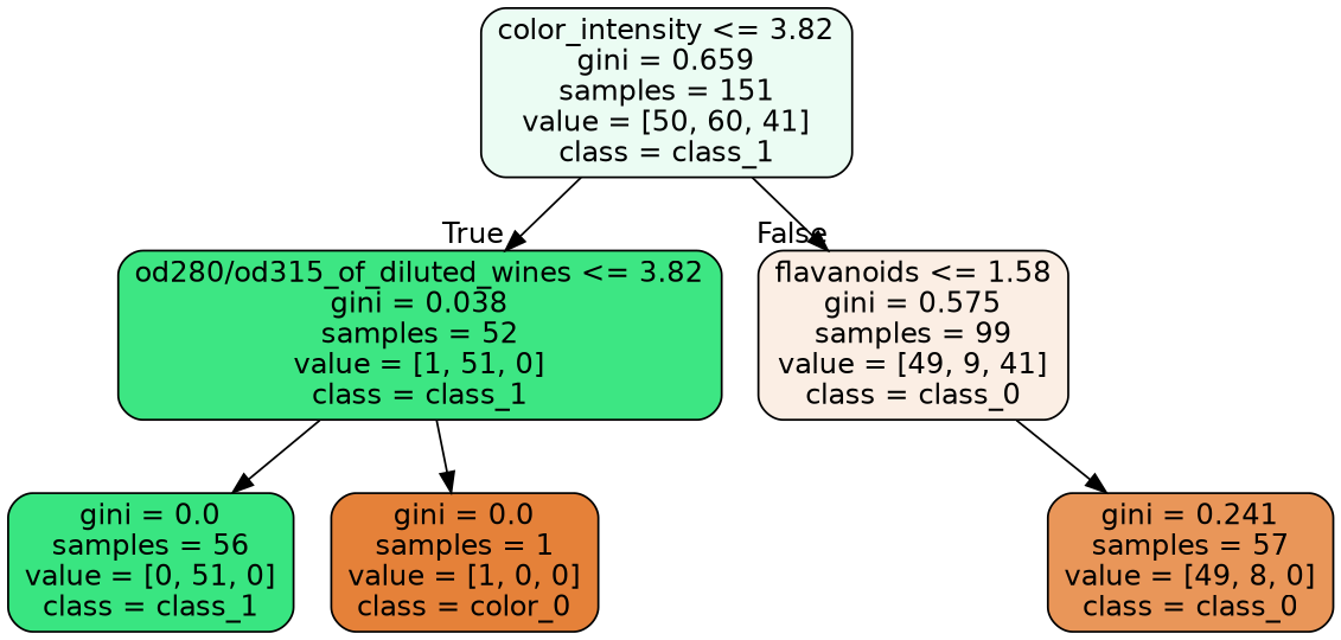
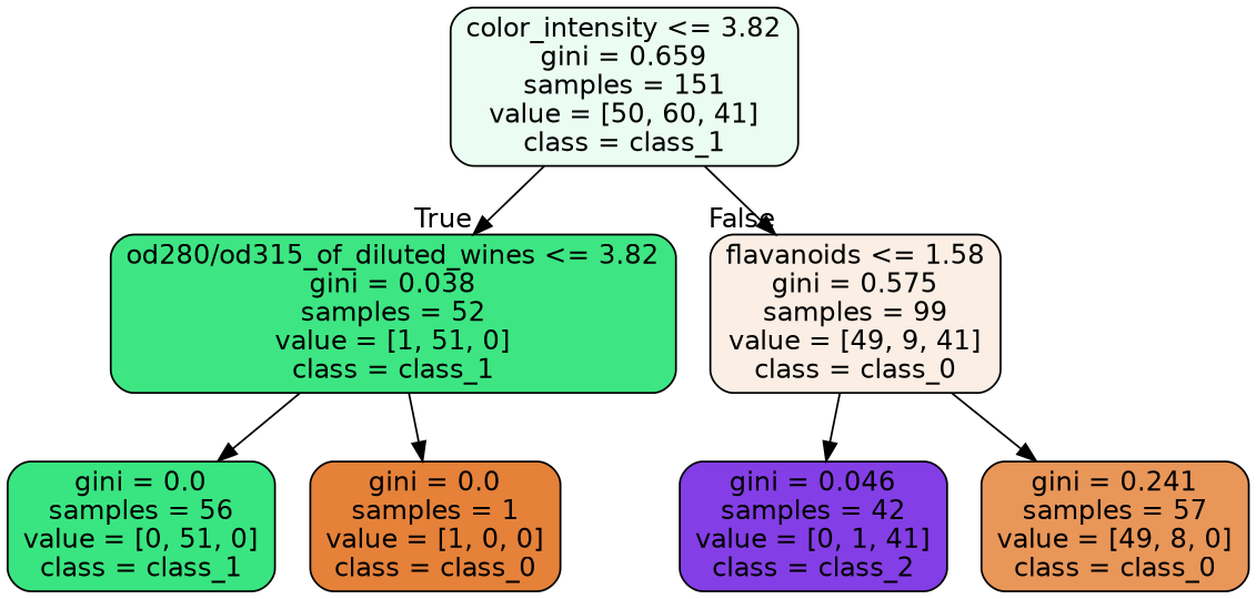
  digraph {
    node [color=black fontname=helvetica shape=box style="filled, rounded"]
    edge [fontname=helvetica]
    n1 [fillcolor="#ebfcf3" label="color_intensity <= 3.82\ngini = 0.659\nsamples = 151\nvalue = [50, 60, 41]\nclass = class_1"]
    n2 [fillcolor="#3de683" label="od280/od315_of_diluted_wines <= 3.82\ngini = 0.038\nsamples = 52\nvalue = [1, 51, 0]\nclass = class_1"]
    n3 [fillcolor="#fbeee4" label="flavanoids <= 1.58\ngini = 0.575\nsamples = 99\nvalue = [49, 9, 41]\nclass = class_0"]
    n4 [fillcolor="#39e581" label="gini = 0.0\nsamples = 56\nvalue = [0, 51, 0]\nclass = class_1"]
-   n5 [fillcolor="#e58139" label="gini = 0.0\nsamples = 1\nvalue = [1, 0, 0]\nclass = color_0"]
+   n5 [fillcolor="#e58139" label="gini = 0.0\nsamples = 1\nvalue = [1, 0, 0]\nclass = class_0"]
+   n6 [fillcolor="#843ee6" label="gini = 0.046\nsamples = 42\nvalue = [0, 1, 41]\nclass = class_2"]
    n7 [fillcolor="#e99659" label="gini = 0.241\nsamples = 57\nvalue = [49, 8, 0]\nclass = class_0"]
    n1 -> n2 [headlabel=True labelangle=45 labeldistance=2.5]
    n1 -> n3 [headlabel=False labelangle=-45 labeldistance=2.5]
    n2 -> n4
    n2 -> n5
+   n3 -> n6
    n3 -> n7
  }
